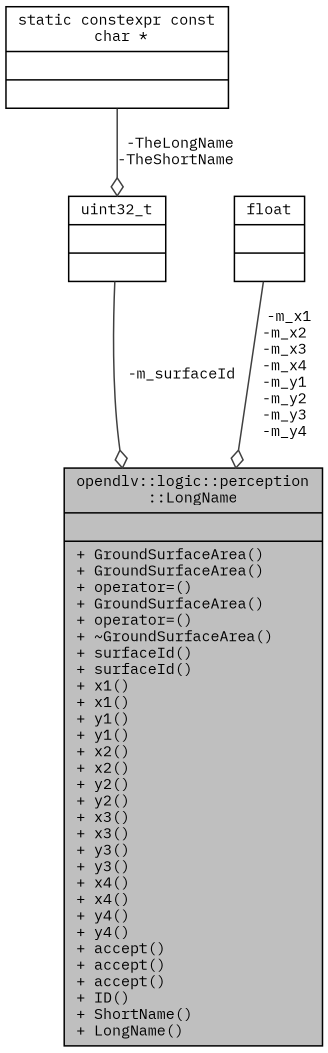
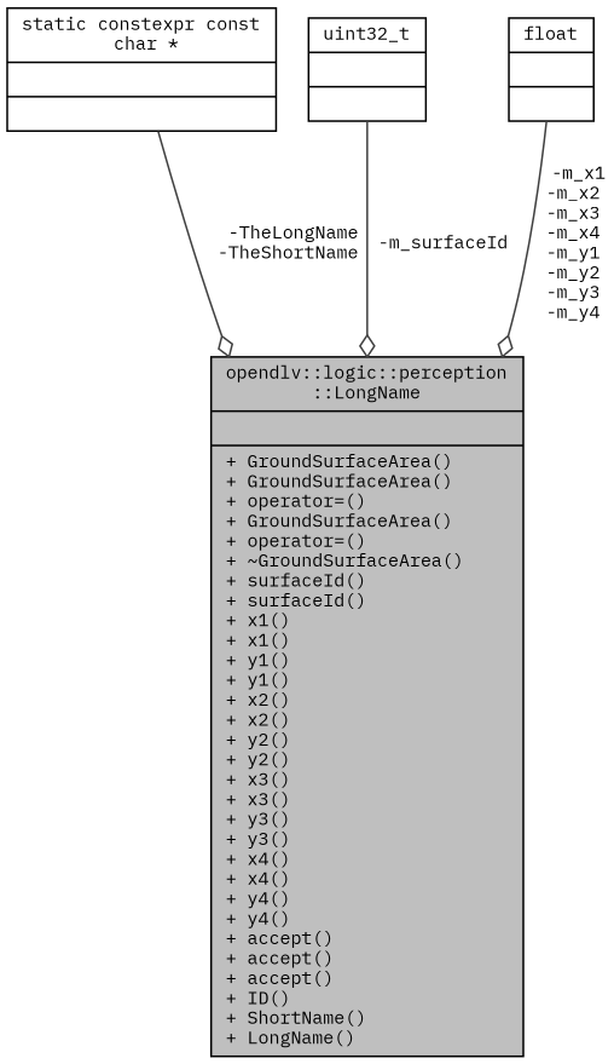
  digraph {
    fontname="IBM Plex Mono"
    node [color=black fillcolor=white fontname="IBM Plex Mono" fontsize=10 shape=record style=filled]
    edge [arrowhead=odiamond color=grey25 fontname="IBM Plex Mono" fontsize=10 labelfontname=Helvetica labelfontsize=10 style=solid]
    n1 [fillcolor=grey75 fontcolor=black height=0.2 label="{opendlv::logic::perception\l::LongName\n||+ GroundSurfaceArea()\l+ GroundSurfaceArea()\l+ operator=()\l+ GroundSurfaceArea()\l+ operator=()\l+ ~GroundSurfaceArea()\l+ surfaceId()\l+ surfaceId()\l+ x1()\l+ x1()\l+ y1()\l+ y1()\l+ x2()\l+ x2()\l+ y2()\l+ y2()\l+ x3()\l+ x3()\l+ y3()\l+ y3()\l+ x4()\l+ x4()\l+ y4()\l+ y4()\l+ accept()\l+ accept()\l+ accept()\l+ ID()\l+ ShortName()\l+ LongName()\l}" width=0.4]
    n2 [height=0.2 label="{static constexpr const\l char *\n||}" width=0.4]
    n3 [height=0.2 label="{uint32_t\n||}" width=0.4]
    n4 [height=0.2 label="{float\n||}" width=0.4]
-   n2 -> n3 [label=" -TheLongName\n-TheShortName"]
+   n2 -> n1 [label=" -TheLongName\n-TheShortName"]
    n3 -> n1 [label=" -m_surfaceId"]
    n4 -> n1 [label=" -m_x1\n-m_x2\n-m_x3\n-m_x4\n-m_y1\n-m_y2\n-m_y3\n-m_y4"]
  }
